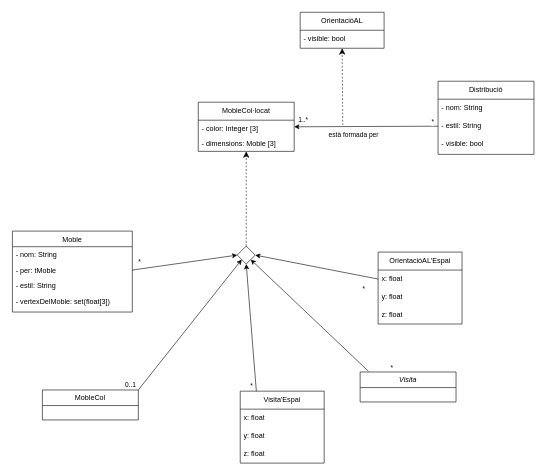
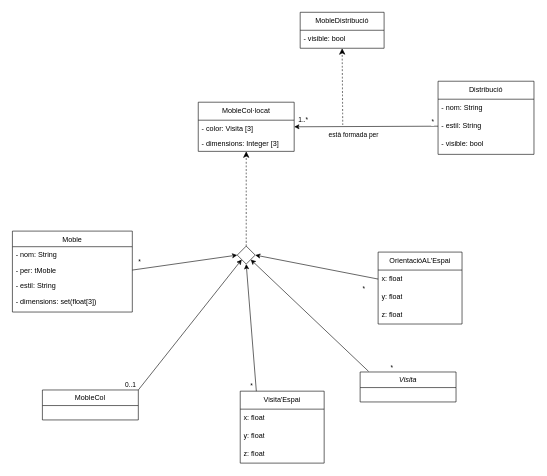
  <mxCell id="0" />
  <mxCell id="1" parent="0" />
  <mxCell id="2" style="rounded=0;orthogonalLoop=1;jettySize=auto;html=1;exitX=1;exitY=0;exitDx=0;exitDy=0;entryX=0;entryY=1;entryDx=0;entryDy=0;" edge="1" parent="1" source="4" target="9"><mxGeometry relative="1" as="geometry" /></mxCell>
  <mxCell id="3" value="0..1" style="edgeLabel;html=1;align=center;verticalAlign=middle;resizable=0;points=[];" connectable="0" vertex="1" parent="2"><mxGeometry x="-0.885" y="2" relative="1" as="geometry"><mxPoint x="-22" y="4" as="offset" /></mxGeometry></mxCell>
  <mxCell id="4" value="MobleCol" style="swimlane;fontStyle=0;align=center;verticalAlign=top;childLayout=stackLayout;horizontal=1;startSize=26;horizontalStack=0;resizeParent=1;resizeLast=0;collapsible=1;marginBottom=0;rounded=0;shadow=0;strokeWidth=1;" vertex="1" parent="1"><mxGeometry x="70" y="650" width="160" height="50" as="geometry"><mxRectangle x="230" y="140" width="160" height="26" as="alternateBounds" /></mxGeometry></mxCell>
  <mxCell id="5" style="rounded=0;orthogonalLoop=1;jettySize=auto;html=1;exitX=1;exitY=0.5;exitDx=0;exitDy=0;entryX=0;entryY=0.5;entryDx=0;entryDy=0;" edge="1" parent="1" source="19" target="9"><mxGeometry relative="1" as="geometry" /></mxCell>
  <mxCell id="6" value="*" style="edgeLabel;html=1;align=center;verticalAlign=middle;resizable=0;points=[];" connectable="0" vertex="1" parent="5"><mxGeometry x="-0.831" relative="1" as="geometry"><mxPoint x="-3" y="-11" as="offset" /></mxGeometry></mxCell>
  <mxCell id="7" style="rounded=0;orthogonalLoop=1;jettySize=auto;html=1;exitX=0.088;exitY=-0.02;exitDx=0;exitDy=0;entryX=1;entryY=1;entryDx=0;entryDy=0;exitPerimeter=0;" edge="1" parent="1" source="45" target="9"><mxGeometry relative="1" as="geometry"><mxPoint x="450" y="390" as="targetPoint" /><mxPoint x="932" y="861" as="sourcePoint" /></mxGeometry></mxCell>
  <mxCell id="8" value="*" style="edgeLabel;html=1;align=center;verticalAlign=middle;resizable=0;points=[];" connectable="0" vertex="1" parent="7"><mxGeometry x="-0.938" y="-2" relative="1" as="geometry"><mxPoint x="16" y="12" as="offset" /></mxGeometry></mxCell>
  <mxCell id="9" value="" style="rhombus;whiteSpace=wrap;html=1;verticalAlign=top;fontStyle=2;startSize=26;rounded=0;shadow=0;strokeWidth=1;" vertex="1" parent="1"><mxGeometry x="395" y="410" width="30" height="30" as="geometry" /></mxCell>
  <mxCell id="10" style="edgeStyle=none;curved=1;rounded=0;orthogonalLoop=1;jettySize=auto;html=1;exitX=0.5;exitY=0;exitDx=0;exitDy=0;fontSize=12;startSize=8;endSize=8;dashed=1;entryX=0.5;entryY=1;entryDx=0;entryDy=0;" edge="1" parent="1" source="9" target="38"><mxGeometry relative="1" as="geometry"><mxPoint x="450" y="602" as="sourcePoint" /><mxPoint x="390.04" y="270.664" as="targetPoint" /></mxGeometry></mxCell>
  <mxCell id="11" value="Distribució" style="swimlane;fontStyle=0;childLayout=stackLayout;horizontal=1;startSize=30;horizontalStack=0;resizeParent=1;resizeParentMax=0;resizeLast=0;collapsible=1;marginBottom=0;whiteSpace=wrap;html=1;" vertex="1" parent="1"><mxGeometry x="730" y="135" width="160" height="122" as="geometry" /></mxCell>
  <mxCell id="12" value="- nom: String" style="text;align=left;verticalAlign=top;spacingLeft=4;spacingRight=4;overflow=hidden;rotatable=0;points=[[0,0.5],[1,0.5]];portConstraint=eastwest;rounded=0;shadow=0;html=0;" vertex="1" parent="11"><mxGeometry y="30" width="160" height="30" as="geometry" /></mxCell>
  <mxCell id="13" value="- estil: String" style="text;align=left;verticalAlign=top;spacingLeft=4;spacingRight=4;overflow=hidden;rotatable=0;points=[[0,0.5],[1,0.5]];portConstraint=eastwest;rounded=0;shadow=0;html=0;" vertex="1" parent="11"><mxGeometry y="60" width="160" height="30" as="geometry" /></mxCell>
  <mxCell id="14" value="- visible: bool" style="text;align=left;verticalAlign=top;spacingLeft=4;spacingRight=4;overflow=hidden;rotatable=0;points=[[0,0.5],[1,0.5]];portConstraint=eastwest;rounded=0;shadow=0;html=0;" vertex="1" parent="11"><mxGeometry y="90" width="160" height="30" as="geometry" /></mxCell>
  <mxCell id="15" value="&#10;" style="text;align=left;verticalAlign=top;spacingLeft=4;spacingRight=4;overflow=hidden;rotatable=0;points=[[0,0.5],[1,0.5]];portConstraint=eastwest;rounded=0;shadow=0;html=0;" vertex="1" parent="11"><mxGeometry y="120" width="160" height="2" as="geometry" /></mxCell>
  <mxCell id="16" value="" style="group" connectable="0" vertex="1" parent="1"><mxGeometry x="20" y="360" width="200" height="221" as="geometry" /></mxCell>
  <mxCell id="17" value="Moble" style="swimlane;fontStyle=0;align=center;verticalAlign=top;childLayout=stackLayout;horizontal=1;startSize=26;horizontalStack=0;resizeParent=1;resizeLast=0;collapsible=1;marginBottom=0;rounded=0;shadow=0;strokeWidth=1;" vertex="1" parent="16"><mxGeometry y="25" width="200" height="135" as="geometry"><mxRectangle x="320" y="590" width="160" height="26" as="alternateBounds" /></mxGeometry></mxCell>
  <mxCell id="18" value="- nom: String&#10;" style="text;align=left;verticalAlign=top;spacingLeft=4;spacingRight=4;overflow=hidden;rotatable=0;points=[[0,0.5],[1,0.5]];portConstraint=eastwest;rounded=0;shadow=0;html=0;" vertex="1" parent="17"><mxGeometry y="26" width="200" height="26" as="geometry" /></mxCell>
  <mxCell id="19" value="- per: tMoble" style="text;align=left;verticalAlign=top;spacingLeft=4;spacingRight=4;overflow=hidden;rotatable=0;points=[[0,0.5],[1,0.5]];portConstraint=eastwest;rounded=0;shadow=0;html=0;" vertex="1" parent="17"><mxGeometry y="52" width="200" height="26" as="geometry" /></mxCell>
  <mxCell id="20" value="- estil: String" style="text;align=left;verticalAlign=top;spacingLeft=4;spacingRight=4;overflow=hidden;rotatable=0;points=[[0,0.5],[1,0.5]];portConstraint=eastwest;rounded=0;shadow=0;html=0;" vertex="1" parent="17"><mxGeometry y="78" width="200" height="26" as="geometry" /></mxCell>
- <mxCell id="21" value="- vertexDelMoble: set(float[3])" style="text;align=left;verticalAlign=top;spacingLeft=4;spacingRight=4;overflow=hidden;rotatable=0;points=[[0,0.5],[1,0.5]];portConstraint=eastwest;rounded=0;shadow=0;html=0;" vertex="1" parent="17"><mxGeometry y="104" width="200" height="26" as="geometry" /></mxCell>
+ <mxCell id="21" value="- dimensions: set(float[3])" style="text;align=left;verticalAlign=top;spacingLeft=4;spacingRight=4;overflow=hidden;rotatable=0;points=[[0,0.5],[1,0.5]];portConstraint=eastwest;rounded=0;shadow=0;html=0;" vertex="1" parent="17"><mxGeometry y="104" width="200" height="26" as="geometry" /></mxCell>
  <mxCell id="22" style="rounded=0;orthogonalLoop=1;jettySize=auto;html=1;exitX=0;exitY=0.5;exitDx=0;exitDy=0;entryX=1;entryY=0.5;entryDx=0;entryDy=0;" edge="1" parent="1" source="13" target="38"><mxGeometry relative="1" as="geometry"><mxPoint x="511" y="210" as="targetPoint" /></mxGeometry></mxCell>
  <mxCell id="23" value="*" style="edgeLabel;html=1;align=center;verticalAlign=middle;resizable=0;points=[];" connectable="0" vertex="1" parent="22"><mxGeometry x="-0.816" y="-1" relative="1" as="geometry"><mxPoint x="13" y="-7" as="offset" /></mxGeometry></mxCell>
  <mxCell id="24" value="1..*" style="edgeLabel;html=1;align=center;verticalAlign=middle;resizable=0;points=[];" connectable="0" vertex="1" parent="22"><mxGeometry x="0.883" y="2" relative="1" as="geometry"><mxPoint y="-13" as="offset" /></mxGeometry></mxCell>
  <mxCell id="25" value="està formada per" style="edgeLabel;html=1;align=center;verticalAlign=middle;resizable=0;points=[];" connectable="0" vertex="1" parent="22"><mxGeometry x="-0.041" y="3" relative="1" as="geometry"><mxPoint x="-27" y="10" as="offset" /></mxGeometry></mxCell>
  <mxCell id="26" value="OrientacióAL'Espai" style="swimlane;fontStyle=0;childLayout=stackLayout;horizontal=1;startSize=30;horizontalStack=0;resizeParent=1;resizeParentMax=0;resizeLast=0;collapsible=1;marginBottom=0;whiteSpace=wrap;html=1;" vertex="1" parent="1"><mxGeometry x="630" y="420" width="140" height="120" as="geometry" /></mxCell>
  <mxCell id="27" value="x: float" style="text;strokeColor=none;fillColor=none;align=left;verticalAlign=middle;spacingLeft=4;spacingRight=4;overflow=hidden;points=[[0,0.5],[1,0.5]];portConstraint=eastwest;rotatable=0;whiteSpace=wrap;html=1;" vertex="1" parent="26"><mxGeometry y="30" width="140" height="30" as="geometry" /></mxCell>
  <mxCell id="28" value="y: float" style="text;strokeColor=none;fillColor=none;align=left;verticalAlign=middle;spacingLeft=4;spacingRight=4;overflow=hidden;points=[[0,0.5],[1,0.5]];portConstraint=eastwest;rotatable=0;whiteSpace=wrap;html=1;" vertex="1" parent="26"><mxGeometry y="60" width="140" height="30" as="geometry" /></mxCell>
  <mxCell id="29" value="z: float" style="text;strokeColor=none;fillColor=none;align=left;verticalAlign=middle;spacingLeft=4;spacingRight=4;overflow=hidden;points=[[0,0.5],[1,0.5]];portConstraint=eastwest;rotatable=0;whiteSpace=wrap;html=1;" vertex="1" parent="26"><mxGeometry y="90" width="140" height="30" as="geometry" /></mxCell>
  <mxCell id="30" value="Visita'Espai" style="swimlane;fontStyle=0;childLayout=stackLayout;horizontal=1;startSize=30;horizontalStack=0;resizeParent=1;resizeParentMax=0;resizeLast=0;collapsible=1;marginBottom=0;whiteSpace=wrap;html=1;" vertex="1" parent="1"><mxGeometry x="400" y="652" width="140" height="120" as="geometry" /></mxCell>
  <mxCell id="31" value="x: float" style="text;strokeColor=none;fillColor=none;align=left;verticalAlign=middle;spacingLeft=4;spacingRight=4;overflow=hidden;points=[[0,0.5],[1,0.5]];portConstraint=eastwest;rotatable=0;whiteSpace=wrap;html=1;" vertex="1" parent="30"><mxGeometry y="30" width="140" height="30" as="geometry" /></mxCell>
  <mxCell id="32" value="y: float" style="text;strokeColor=none;fillColor=none;align=left;verticalAlign=middle;spacingLeft=4;spacingRight=4;overflow=hidden;points=[[0,0.5],[1,0.5]];portConstraint=eastwest;rotatable=0;whiteSpace=wrap;html=1;" vertex="1" parent="30"><mxGeometry y="60" width="140" height="30" as="geometry" /></mxCell>
  <mxCell id="33" value="z: float" style="text;strokeColor=none;fillColor=none;align=left;verticalAlign=middle;spacingLeft=4;spacingRight=4;overflow=hidden;points=[[0,0.5],[1,0.5]];portConstraint=eastwest;rotatable=0;whiteSpace=wrap;html=1;" vertex="1" parent="30"><mxGeometry y="90" width="140" height="30" as="geometry" /></mxCell>
  <mxCell id="34" style="rounded=0;orthogonalLoop=1;jettySize=auto;html=1;exitX=0;exitY=0.5;exitDx=0;exitDy=0;entryX=1;entryY=0.5;entryDx=0;entryDy=0;" edge="1" parent="1" source="27" target="9"><mxGeometry relative="1" as="geometry"><mxPoint x="460" y="358" as="targetPoint" /></mxGeometry></mxCell>
  <mxCell id="35" value="*" style="edgeLabel;html=1;align=center;verticalAlign=middle;resizable=0;points=[];" connectable="0" vertex="1" parent="34"><mxGeometry x="-0.762" y="2" relative="1" as="geometry"><mxPoint y="19" as="offset" /></mxGeometry></mxCell>
  <mxCell id="36" style="rounded=0;orthogonalLoop=1;jettySize=auto;html=1;entryX=0.5;entryY=1;entryDx=0;entryDy=0;exitX=0.192;exitY=0;exitDx=0;exitDy=0;exitPerimeter=0;" edge="1" parent="1" source="30" target="9"><mxGeometry relative="1" as="geometry"><mxPoint x="410" y="640" as="targetPoint" /><mxPoint x="464" y="660" as="sourcePoint" /></mxGeometry></mxCell>
  <mxCell id="37" value="*" style="edgeLabel;html=1;align=center;verticalAlign=middle;resizable=0;points=[];" connectable="0" vertex="1" parent="36"><mxGeometry x="-0.729" y="3" relative="1" as="geometry"><mxPoint x="-3" y="19" as="offset" /></mxGeometry></mxCell>
  <mxCell id="38" value="MobleCol·locat" style="swimlane;fontStyle=0;childLayout=stackLayout;horizontal=1;startSize=30;horizontalStack=0;resizeParent=1;resizeParentMax=0;resizeLast=0;collapsible=1;marginBottom=0;whiteSpace=wrap;html=1;" vertex="1" parent="1"><mxGeometry x="330" y="170" width="160" height="82" as="geometry" /></mxCell>
- <mxCell id="39" value="- color: Integer [3]&#10;" style="text;align=left;verticalAlign=top;spacingLeft=4;spacingRight=4;overflow=hidden;rotatable=0;points=[[0,0.5],[1,0.5]];portConstraint=eastwest;rounded=0;shadow=0;html=0;" vertex="1" parent="38"><mxGeometry y="30" width="160" height="26" as="geometry" /></mxCell>
- <mxCell id="40" value="- dimensions: Moble [3]" style="text;align=left;verticalAlign=top;spacingLeft=4;spacingRight=4;overflow=hidden;rotatable=0;points=[[0,0.5],[1,0.5]];portConstraint=eastwest;rounded=0;shadow=0;html=0;" vertex="1" parent="38"><mxGeometry y="56" width="160" height="26" as="geometry" /></mxCell>
+ <mxCell id="39" value="- color: Visita [3]&#10;" style="text;align=left;verticalAlign=top;spacingLeft=4;spacingRight=4;overflow=hidden;rotatable=0;points=[[0,0.5],[1,0.5]];portConstraint=eastwest;rounded=0;shadow=0;html=0;" vertex="1" parent="38"><mxGeometry y="30" width="160" height="26" as="geometry" /></mxCell>
+ <mxCell id="40" value="- dimensions: Integer [3]" style="text;align=left;verticalAlign=top;spacingLeft=4;spacingRight=4;overflow=hidden;rotatable=0;points=[[0,0.5],[1,0.5]];portConstraint=eastwest;rounded=0;shadow=0;html=0;" vertex="1" parent="38"><mxGeometry y="56" width="160" height="26" as="geometry" /></mxCell>
  <mxCell id="41" style="edgeStyle=none;curved=1;rounded=0;orthogonalLoop=1;jettySize=auto;html=1;fontSize=12;startSize=8;endSize=8;dashed=1;entryX=0.5;entryY=1;entryDx=0;entryDy=0;" edge="1" parent="1" target="42"><mxGeometry relative="1" as="geometry"><mxPoint x="571" y="208" as="sourcePoint" /><mxPoint x="571" y="65" as="targetPoint" /></mxGeometry></mxCell>
- <mxCell id="42" value="OrientacióAL" style="swimlane;fontStyle=0;childLayout=stackLayout;horizontal=1;startSize=30;horizontalStack=0;resizeParent=1;resizeParentMax=0;resizeLast=0;collapsible=1;marginBottom=0;whiteSpace=wrap;html=1;" vertex="1" parent="1"><mxGeometry x="500" y="20" width="140" height="60" as="geometry" /></mxCell>
+ <mxCell id="42" value="MobleDistribució" style="swimlane;fontStyle=0;childLayout=stackLayout;horizontal=1;startSize=30;horizontalStack=0;resizeParent=1;resizeParentMax=0;resizeLast=0;collapsible=1;marginBottom=0;whiteSpace=wrap;html=1;" vertex="1" parent="1"><mxGeometry x="500" y="20" width="140" height="60" as="geometry" /></mxCell>
  <mxCell id="43" value="- visible: bool" style="text;align=left;verticalAlign=top;spacingLeft=4;spacingRight=4;overflow=hidden;rotatable=0;points=[[0,0.5],[1,0.5]];portConstraint=eastwest;rounded=0;shadow=0;html=0;" vertex="1" parent="42"><mxGeometry y="30" width="140" height="30" as="geometry" /></mxCell>
  <mxCell id="44" value="*" style="edgeLabel;html=1;align=center;verticalAlign=middle;resizable=0;points=[];" connectable="0" vertex="1" parent="1"><mxGeometry x="652.649" y="613.879" as="geometry" /></mxCell>
  <mxCell id="45" value="Visita" style="swimlane;fontStyle=2;align=center;verticalAlign=top;childLayout=stackLayout;horizontal=1;startSize=26;horizontalStack=0;resizeParent=1;resizeLast=0;collapsible=1;marginBottom=0;rounded=0;shadow=0;strokeWidth=1;" vertex="1" parent="1"><mxGeometry x="600" y="620" width="160" height="50" as="geometry"><mxRectangle x="230" y="140" width="160" height="26" as="alternateBounds" /></mxGeometry></mxCell>
